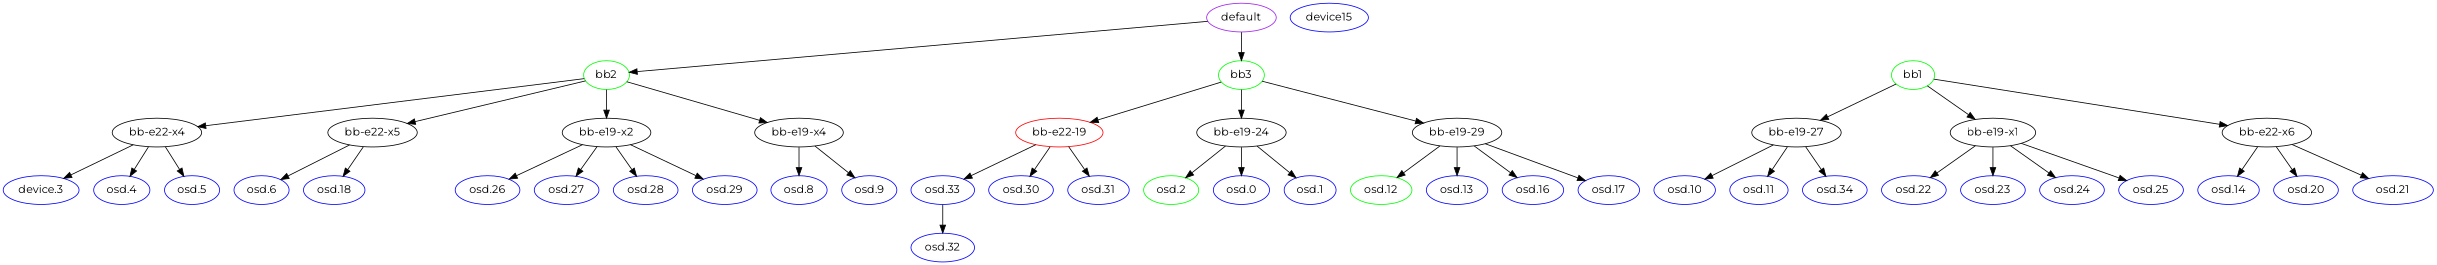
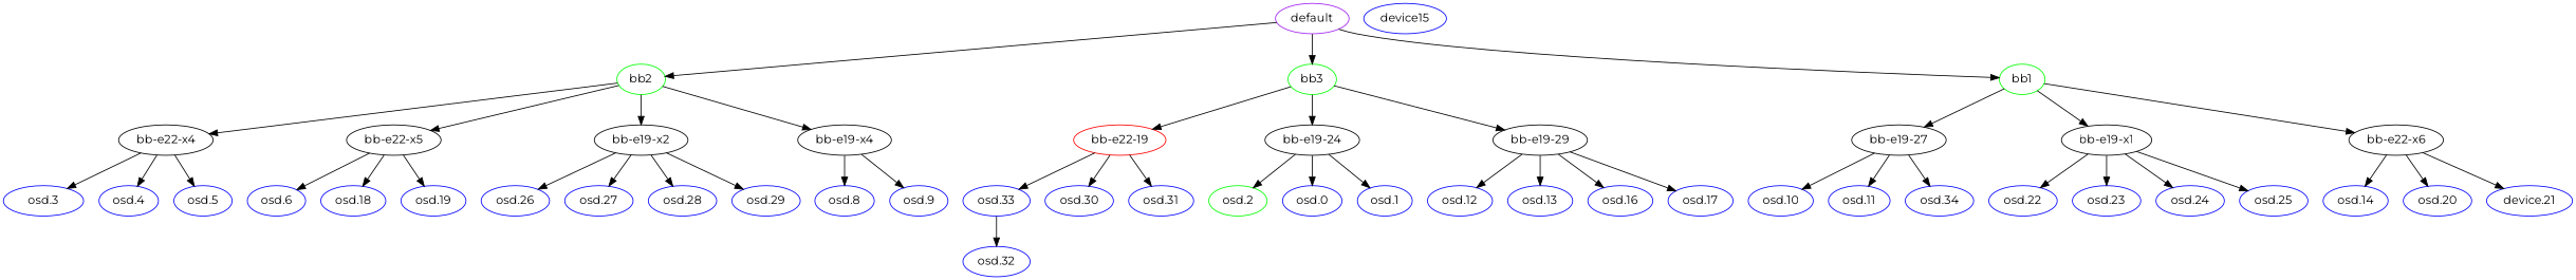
  digraph {
    fontname=Montserrat
    node [color=blue fontname=Montserrat]
    edge [fontname=Montserrat]
    "osd.2" [color=green]
    device15
    "osd.33"
    "osd.32"
    bb2 [color=green]
    "bb-e22-x4" [color=""]
    "bb-e22-x5" [color=""]
    "bb-e19-x2" [color=""]
    "bb-e19-x4" [color=""]
-   "osd.3" [label="device.3"]
+   "osd.3"
    "osd.4"
    "osd.5"
    "osd.6"
    "osd.18"
+   "osd.19"
    "osd.26"
    "osd.27"
    "osd.28"
    "osd.29"
    "osd.8"
    "osd.9"
    "bb-e22-19" [color=red]
    "osd.30"
    "osd.31"
    bb3 [color=green]
    "bb-e19-24" [color=""]
    "bb-e19-29" [color=""]
    "osd.0"
    "osd.1"
-   "osd.12" [color=green]
+   "osd.12"
    "osd.13"
    "osd.16"
    "osd.17"
    bb1 [color=green]
    "bb-e19-27" [color=""]
    "bb-e19-x1" [color=""]
    "bb-e22-x6" [color=""]
    "osd.10"
    "osd.11"
    "osd.34"
    "osd.22"
    "osd.23"
    "osd.24"
    "osd.25"
    "osd.14"
    "osd.20"
-   "osd.21"
+   "osd.21" [label="device.21"]
    default [color=purple]
    "osd.33" -> "osd.32"
    bb2 -> "bb-e22-x4"
    bb2 -> "bb-e22-x5"
    bb2 -> "bb-e19-x2"
    bb2 -> "bb-e19-x4"
    "bb-e22-x4" -> "osd.3"
    "bb-e22-x4" -> "osd.4"
    "bb-e22-x4" -> "osd.5"
    "bb-e22-x5" -> "osd.6"
    "bb-e22-x5" -> "osd.18"
+   "bb-e22-x5" -> "osd.19"
    "bb-e19-x2" -> "osd.26"
    "bb-e19-x2" -> "osd.27"
    "bb-e19-x2" -> "osd.28"
    "bb-e19-x2" -> "osd.29"
    "bb-e19-x4" -> "osd.8"
    "bb-e19-x4" -> "osd.9"
    "bb-e22-19" -> "osd.33"
    "bb-e22-19" -> "osd.30"
    "bb-e22-19" -> "osd.31"
    bb3 -> "bb-e22-19"
    bb3 -> "bb-e19-24"
    bb3 -> "bb-e19-29"
    "bb-e19-24" -> "osd.2"
    "bb-e19-24" -> "osd.0"
    "bb-e19-24" -> "osd.1"
    "bb-e19-29" -> "osd.12"
    "bb-e19-29" -> "osd.13"
    "bb-e19-29" -> "osd.16"
    "bb-e19-29" -> "osd.17"
    bb1 -> "bb-e19-27"
    bb1 -> "bb-e19-x1"
    bb1 -> "bb-e22-x6"
    "bb-e19-27" -> "osd.10"
    "bb-e19-27" -> "osd.11"
    "bb-e19-27" -> "osd.34"
    "bb-e19-x1" -> "osd.22"
    "bb-e19-x1" -> "osd.23"
    "bb-e19-x1" -> "osd.24"
    "bb-e19-x1" -> "osd.25"
    "bb-e22-x6" -> "osd.14"
    "bb-e22-x6" -> "osd.20"
    "bb-e22-x6" -> "osd.21"
    default -> bb2
    default -> bb3
+   default -> bb1
  }
